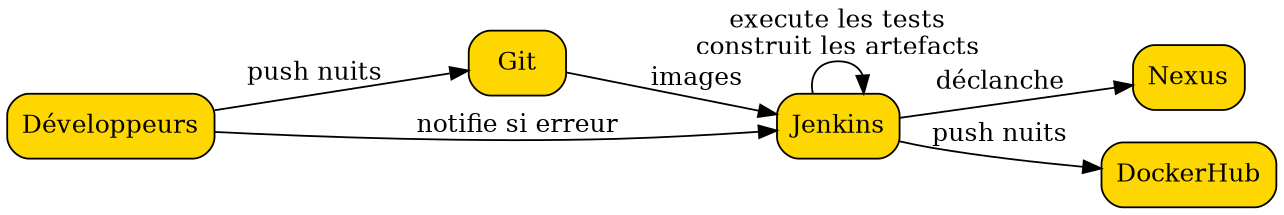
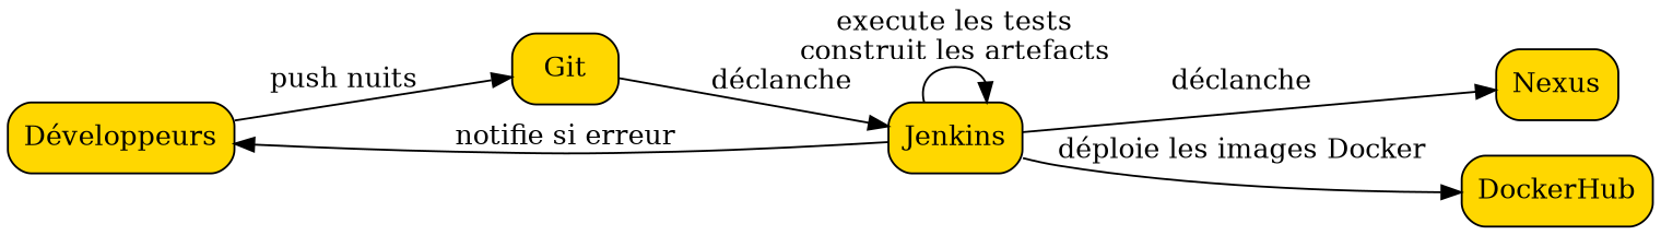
  digraph {
    rankdir=LR
    node [fillcolor=gold fontsize=14 shape=box style="rounded,filled"]
    n1 [label="Développeurs"]
    n2 [label=Git]
    n3 [label=Jenkins]
    n4 [label=Nexus]
    n5 [label=DockerHub]
    n1 -> n2 [label="push nuits"]
-   n2 -> n3 [label=images]
-   n1 -> n3 [label="notifie si erreur"]
+   n2 -> n3 [label="déclanche"]
+   n3 -> n1 [label="notifie si erreur"]
    n3 -> n3 [label="execute les tests\nconstruit les artefacts"]
    n3 -> n4 [label="déclanche"]
-   n3 -> n5 [label="push nuits"]
+   n3 -> n5 [label="déploie les images Docker"]
  }
